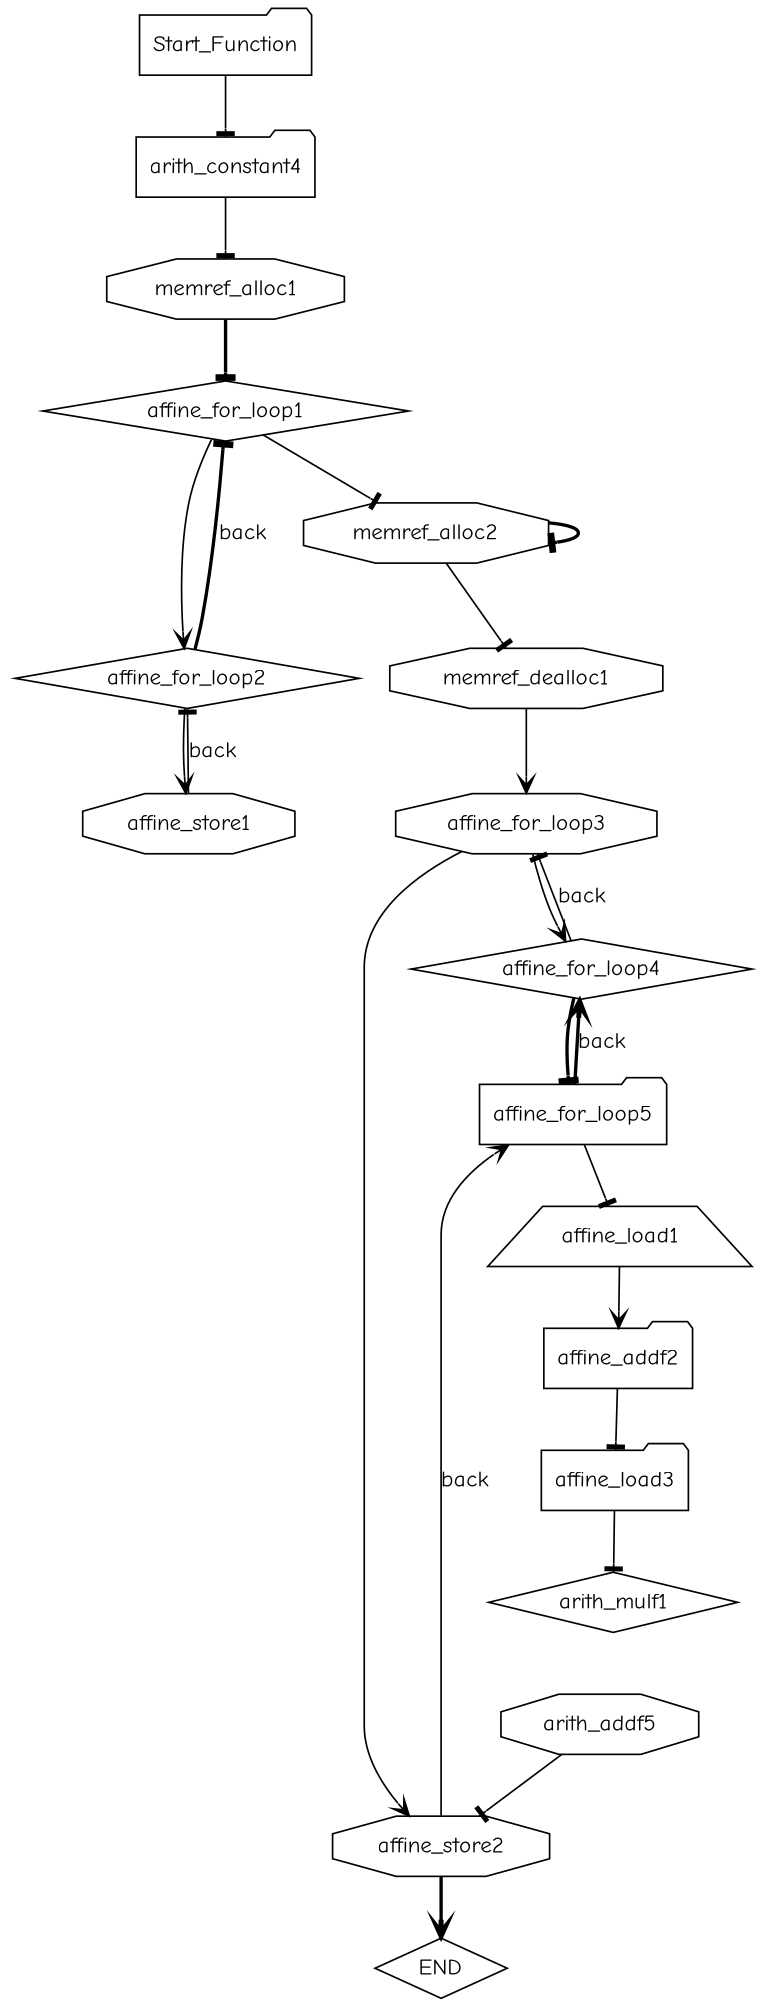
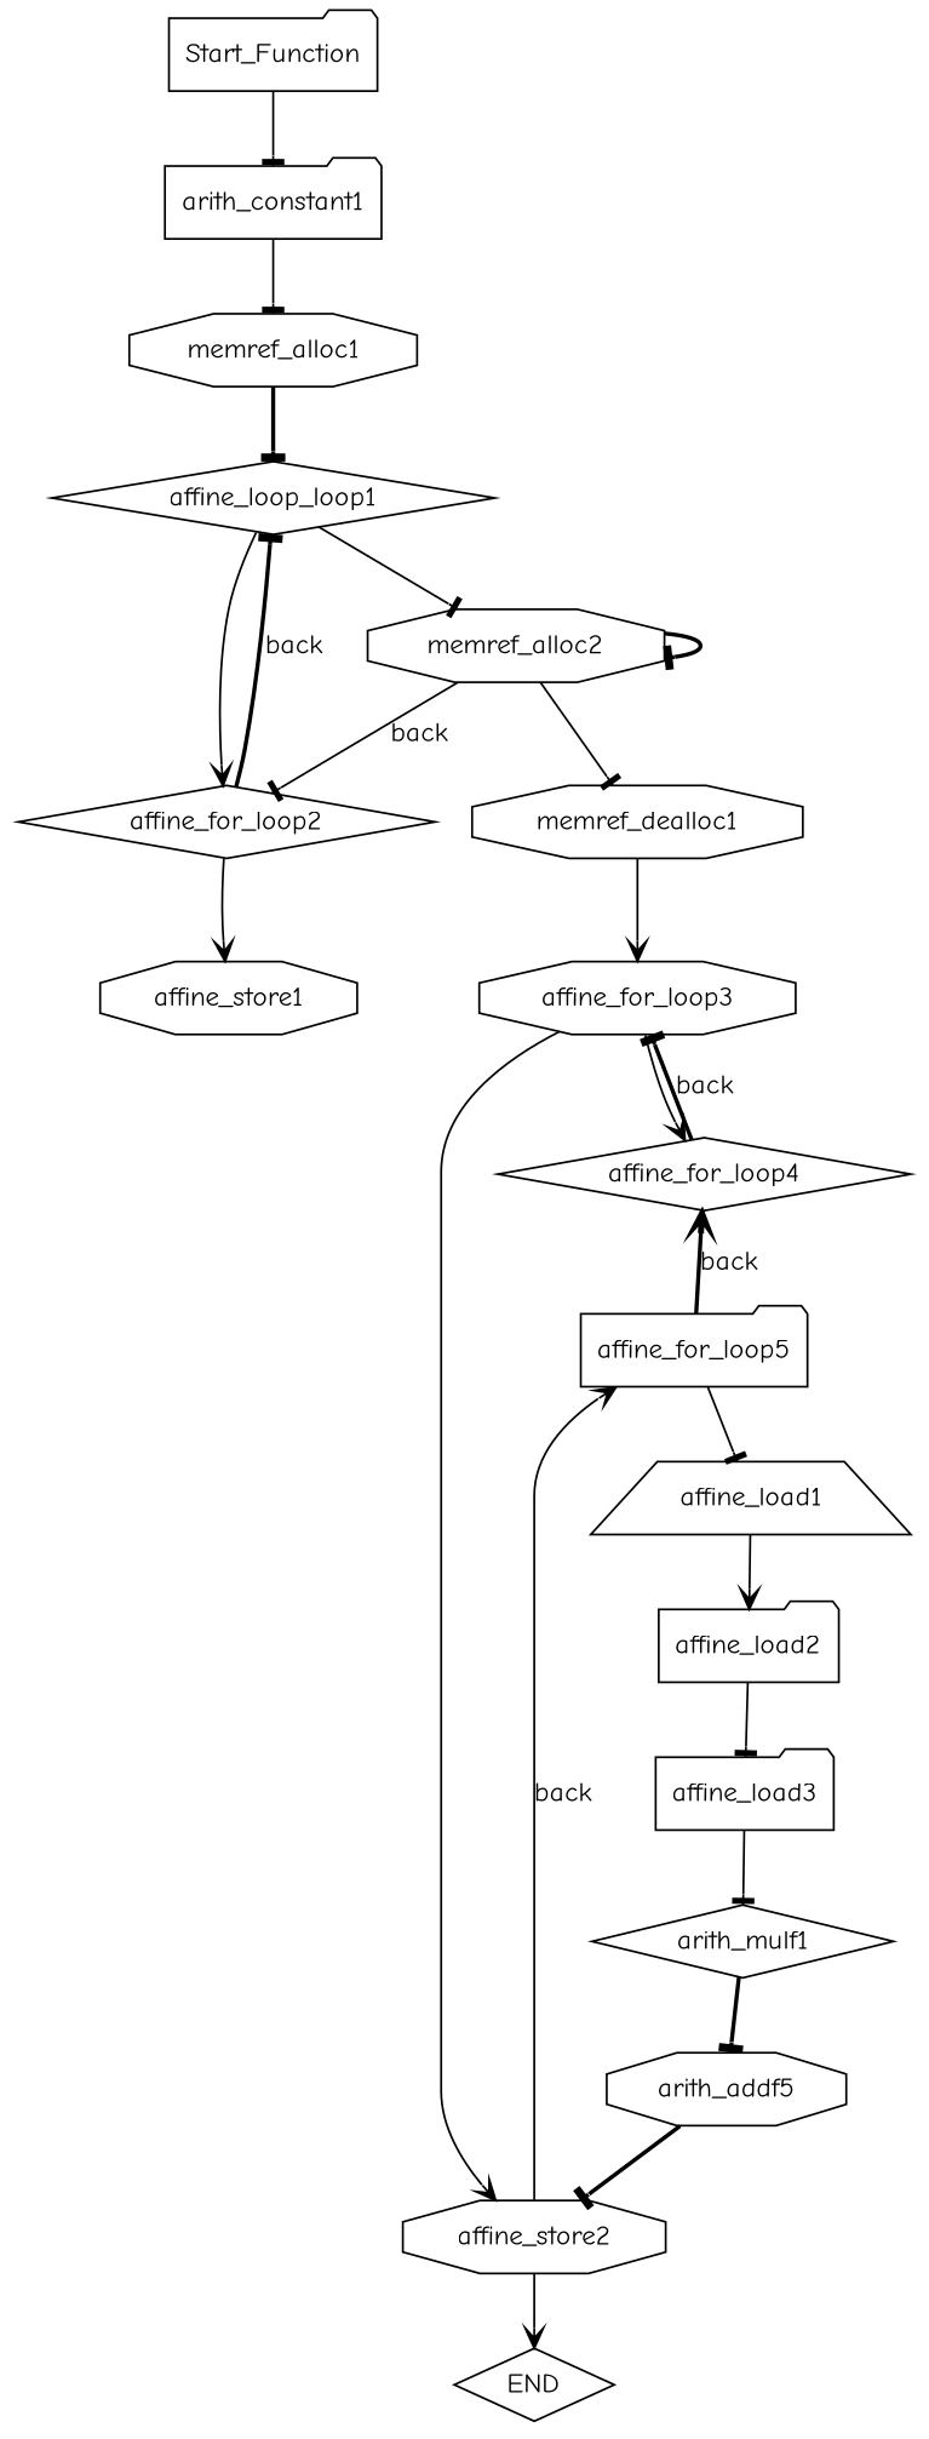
  digraph {
    fontname="Comic Neue"
    node [fontname="Comic Neue" shape=octagon]
    edge [arrowhead=tee fontname="Comic Neue" style=solid]
    Start_Function [shape=folder]
-   arith_constant1 [shape=folder label=arith_constant4]
+   arith_constant1 [shape=folder]
    memref_alloc1
-   affine_for_loop1 [shape=diamond]
+   affine_for_loop1 [shape=diamond label=affine_loop_loop1]
    affine_for_loop2 [shape=diamond]
    memref_alloc2
    affine_store1
    memref_dealloc1
    affine_for_loop3
    affine_for_loop4 [shape=diamond]
    affine_store2
    affine_for_loop5 [shape=folder]
    END [shape=diamond]
    affine_load1 [shape=trapezium]
-   affine_load2 [shape=folder label=affine_addf2]
+   affine_load2 [shape=folder]
    affine_load3 [shape=folder]
    arith_mulf1 [shape=diamond]
    n18 [label=arith_addf5]
    Start_Function -> arith_constant1
    arith_constant1 -> memref_alloc1
    memref_alloc1 -> affine_for_loop1 [style=bold]
    affine_for_loop1 -> affine_for_loop2 [arrowhead=vee]
    affine_for_loop1 -> memref_alloc2
    affine_for_loop2 -> affine_for_loop1 [label=back style=bold]
    affine_for_loop2 -> affine_store1 [arrowhead=vee]
    memref_alloc2 -> memref_alloc2 [style=bold]
    memref_alloc2 -> memref_dealloc1
-   affine_store1 -> affine_for_loop2 [label=back]
+   memref_alloc2 -> affine_for_loop2 [label=back]
    memref_dealloc1 -> affine_for_loop3 [arrowhead=vee]
    affine_for_loop3 -> affine_for_loop4 [arrowhead=vee]
    affine_for_loop3 -> affine_store2 [arrowhead=vee]
-   affine_for_loop4 -> affine_for_loop3 [label=back]
-   affine_for_loop4 -> affine_for_loop5 [style=bold]
+   affine_for_loop4 -> affine_for_loop3 [label=back style=bold]
    affine_store2 -> affine_for_loop5 [arrowhead=vee label=back]
-   affine_store2 -> END [arrowhead=vee style=bold]
+   affine_store2 -> END [arrowhead=vee]
    affine_for_loop5 -> affine_for_loop4 [arrowhead=vee label=back style=bold]
    affine_for_loop5 -> affine_load1
    affine_load1 -> affine_load2 [arrowhead=vee]
    affine_load2 -> affine_load3
    affine_load3 -> arith_mulf1
-   n18 -> affine_store2
+   arith_mulf1 -> n18 [style=bold]
+   n18 -> affine_store2 [style=bold]
  }
